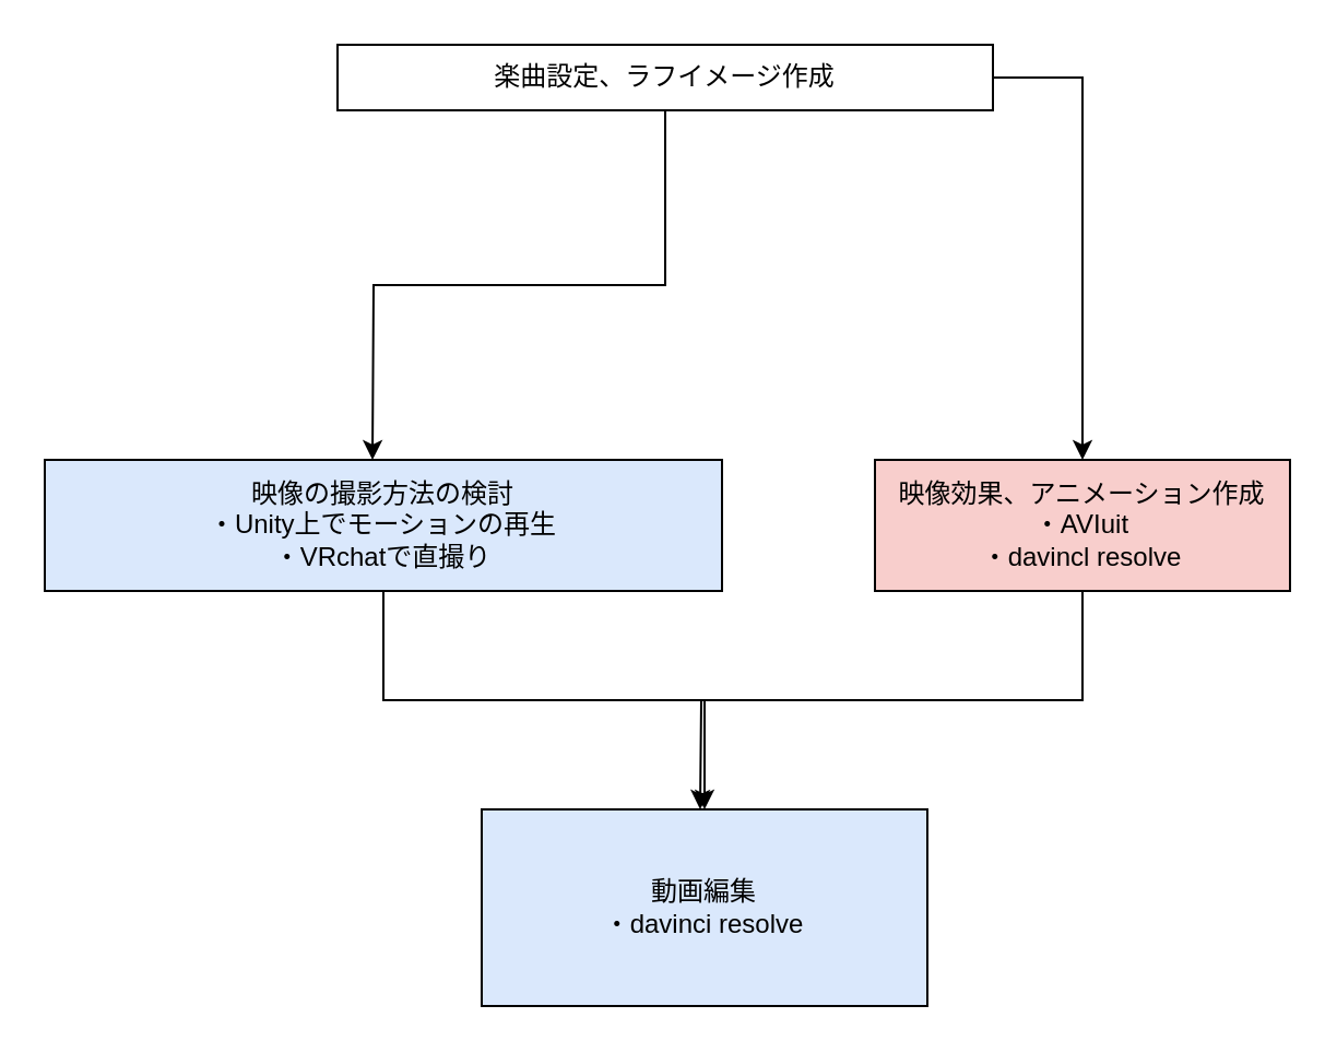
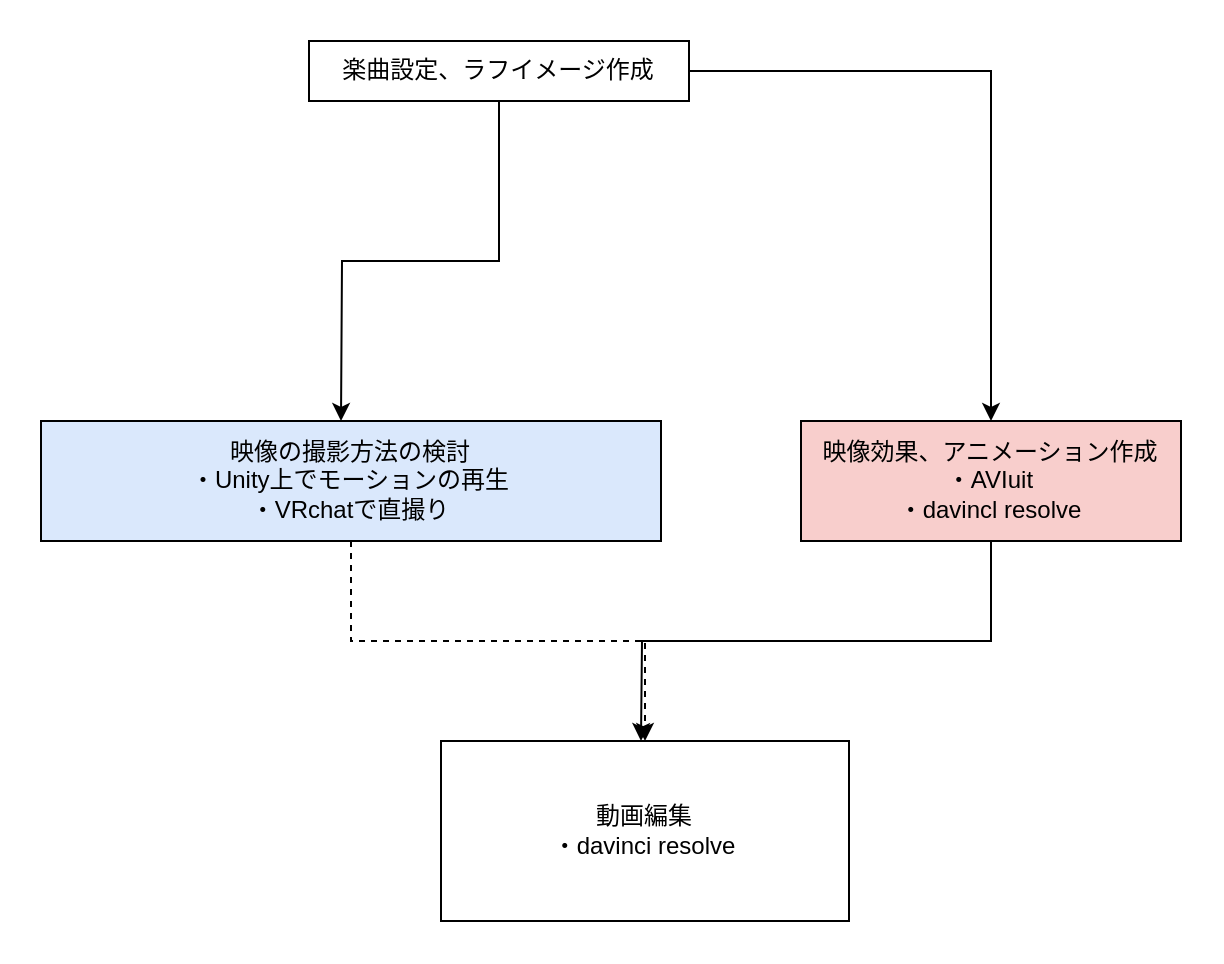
  <mxCell id="0" />
  <mxCell id="1" parent="0" />
  <mxCell id="2" style="edgeStyle=orthogonalEdgeStyle;rounded=0;orthogonalLoop=1;jettySize=auto;html=1;" edge="1" parent="1" source="4"><mxGeometry relative="1" as="geometry"><mxPoint x="170" y="210" as="targetPoint" /></mxGeometry></mxCell>
  <mxCell id="3" style="edgeStyle=orthogonalEdgeStyle;rounded=0;orthogonalLoop=1;jettySize=auto;html=1;exitX=1;exitY=0.5;exitDx=0;exitDy=0;" edge="1" parent="1" source="4" target="8"><mxGeometry relative="1" as="geometry" /></mxCell>
- <mxCell id="4" value="&lt;font style=&quot;vertical-align: inherit;&quot;&gt;&lt;font style=&quot;vertical-align: inherit;&quot;&gt;&lt;font style=&quot;vertical-align: inherit;&quot;&gt;&lt;font style=&quot;vertical-align: inherit;&quot;&gt;楽曲設定、ラフイメージ作成&lt;/font&gt;&lt;/font&gt;&lt;/font&gt;&lt;/font&gt;" style="rounded=0;whiteSpace=wrap;html=1;" vertex="1" parent="1"><mxGeometry x="154" y="20" width="300" height="30" as="geometry" /></mxCell>
- <mxCell id="5" style="edgeStyle=orthogonalEdgeStyle;rounded=0;orthogonalLoop=1;jettySize=auto;html=1;exitX=0.5;exitY=1;exitDx=0;exitDy=0;entryX=0.5;entryY=0;entryDx=0;entryDy=0;" edge="1" parent="1" source="6" target="9"><mxGeometry relative="1" as="geometry" /></mxCell>
+ <mxCell id="4" value="&lt;font style=&quot;vertical-align: inherit;&quot;&gt;&lt;font style=&quot;vertical-align: inherit;&quot;&gt;&lt;font style=&quot;vertical-align: inherit;&quot;&gt;&lt;font style=&quot;vertical-align: inherit;&quot;&gt;楽曲設定、ラフイメージ作成&lt;/font&gt;&lt;/font&gt;&lt;/font&gt;&lt;/font&gt;" style="rounded=0;whiteSpace=wrap;html=1;" vertex="1" parent="1"><mxGeometry x="154" y="20" width="190" height="30" as="geometry" /></mxCell>
+ <mxCell id="5" style="edgeStyle=orthogonalEdgeStyle;rounded=0;orthogonalLoop=1;jettySize=auto;html=1;exitX=0.5;exitY=1;exitDx=0;exitDy=0;entryX=0.5;entryY=0;entryDx=0;entryDy=0;dashed=1;" edge="1" parent="1" source="6" target="9"><mxGeometry relative="1" as="geometry" /></mxCell>
  <mxCell id="6" value="&lt;font style=&quot;vertical-align: inherit;&quot;&gt;&lt;font style=&quot;vertical-align: inherit;&quot;&gt;&lt;font style=&quot;vertical-align: inherit;&quot;&gt;&lt;font style=&quot;vertical-align: inherit;&quot;&gt;映像の撮影方法の検討&lt;/font&gt;&lt;/font&gt;&lt;br&gt;&lt;font style=&quot;vertical-align: inherit;&quot;&gt;&lt;font style=&quot;vertical-align: inherit;&quot;&gt;・Unity上でモーションの再生&lt;br&gt;&lt;/font&gt;&lt;/font&gt;&lt;font style=&quot;vertical-align: inherit;&quot;&gt;&lt;font style=&quot;vertical-align: inherit;&quot;&gt;・VRchatで直撮り&lt;/font&gt;&lt;/font&gt;&lt;br&gt;&lt;/font&gt;&lt;/font&gt;" style="whiteSpace=wrap;html=1;fillColor=#dae8fc;" vertex="1" parent="1"><mxGeometry x="20" y="210" width="310" height="60" as="geometry" /></mxCell>
  <mxCell id="7" style="edgeStyle=orthogonalEdgeStyle;rounded=0;orthogonalLoop=1;jettySize=auto;html=1;exitX=0.5;exitY=1;exitDx=0;exitDy=0;" edge="1" parent="1" source="8"><mxGeometry relative="1" as="geometry"><mxPoint x="320" y="370" as="targetPoint" /></mxGeometry></mxCell>
  <mxCell id="8" value="&lt;font style=&quot;vertical-align: inherit;&quot;&gt;&lt;font style=&quot;vertical-align: inherit;&quot;&gt;&lt;font style=&quot;vertical-align: inherit;&quot;&gt;&lt;font style=&quot;vertical-align: inherit;&quot;&gt;映像効果、アニメーション作成&lt;/font&gt;&lt;/font&gt;&lt;br&gt;&lt;font style=&quot;vertical-align: inherit;&quot;&gt;&lt;font style=&quot;vertical-align: inherit;&quot;&gt;・AVIuit&lt;/font&gt;&lt;/font&gt;&lt;br&gt;&lt;font style=&quot;vertical-align: inherit;&quot;&gt;&lt;font style=&quot;vertical-align: inherit;&quot;&gt;・davincl resolve&lt;/font&gt;&lt;/font&gt;&lt;br&gt;&lt;/font&gt;&lt;/font&gt;" style="whiteSpace=wrap;html=1;fillColor=#f8cecc;" vertex="1" parent="1"><mxGeometry x="400" y="210" width="190" height="60" as="geometry" /></mxCell>
- <mxCell id="9" value="&lt;font style=&quot;vertical-align: inherit;&quot;&gt;&lt;font style=&quot;vertical-align: inherit;&quot;&gt;&lt;font style=&quot;vertical-align: inherit;&quot;&gt;&lt;font style=&quot;vertical-align: inherit;&quot;&gt;動画編集&lt;/font&gt;&lt;/font&gt;&lt;br&gt;&lt;font style=&quot;vertical-align: inherit;&quot;&gt;&lt;font style=&quot;vertical-align: inherit;&quot;&gt;・davinci resolve&lt;/font&gt;&lt;/font&gt;&lt;br&gt;&lt;/font&gt;&lt;/font&gt;" style="whiteSpace=wrap;html=1;fillColor=#dae8fc;" vertex="1" parent="1"><mxGeometry x="220" y="370" width="204" height="90" as="geometry" /></mxCell>
+ <mxCell id="9" value="&lt;font style=&quot;vertical-align: inherit;&quot;&gt;&lt;font style=&quot;vertical-align: inherit;&quot;&gt;&lt;font style=&quot;vertical-align: inherit;&quot;&gt;&lt;font style=&quot;vertical-align: inherit;&quot;&gt;動画編集&lt;/font&gt;&lt;/font&gt;&lt;br&gt;&lt;font style=&quot;vertical-align: inherit;&quot;&gt;&lt;font style=&quot;vertical-align: inherit;&quot;&gt;・davinci resolve&lt;/font&gt;&lt;/font&gt;&lt;br&gt;&lt;/font&gt;&lt;/font&gt;" style="whiteSpace=wrap;html=1;" vertex="1" parent="1"><mxGeometry x="220" y="370" width="204" height="90" as="geometry" /></mxCell>
